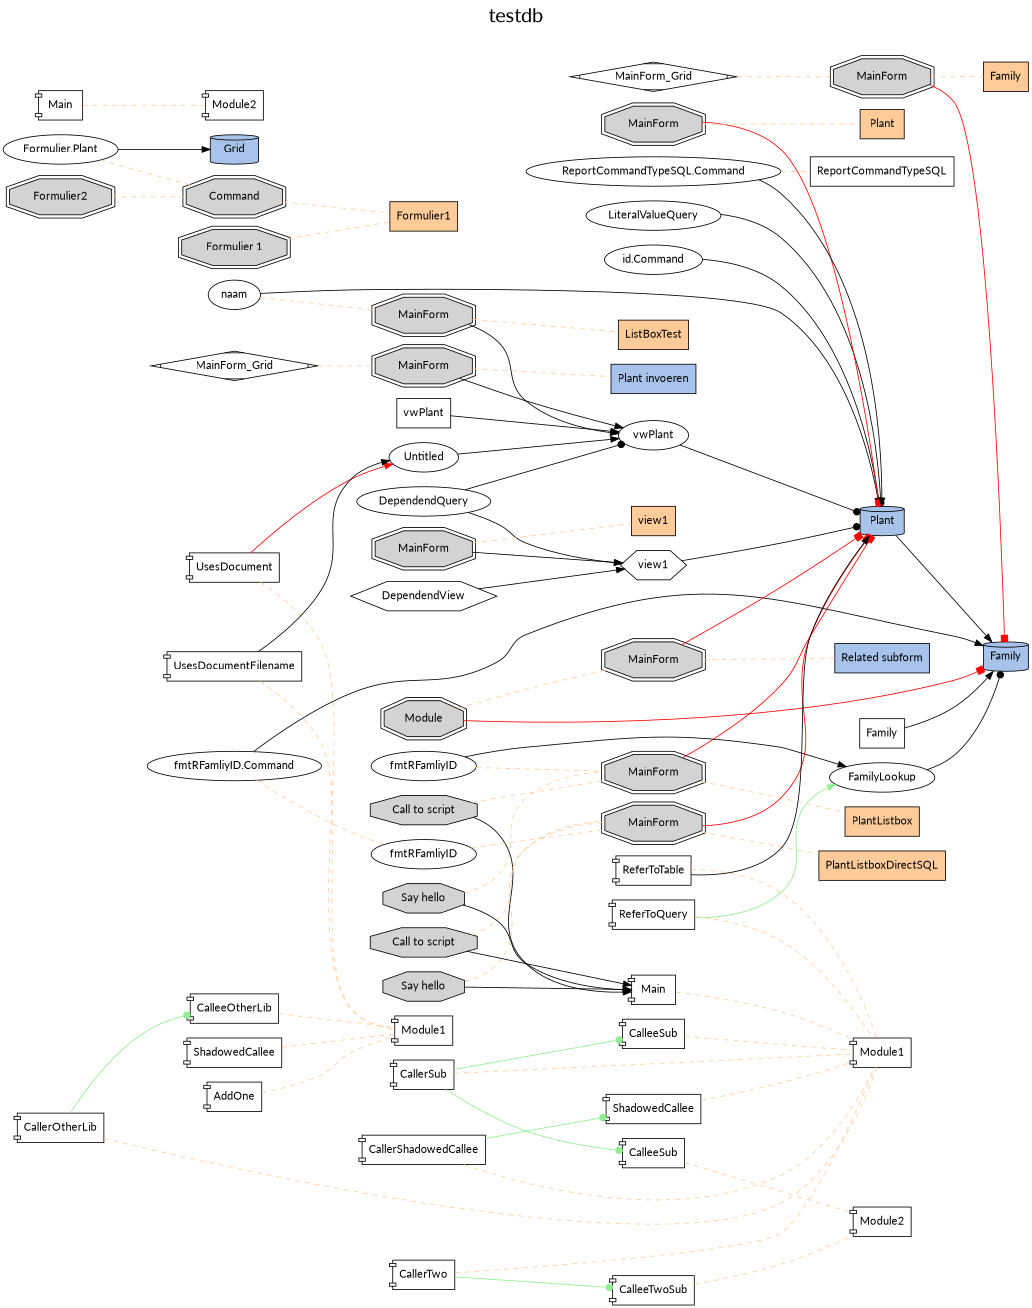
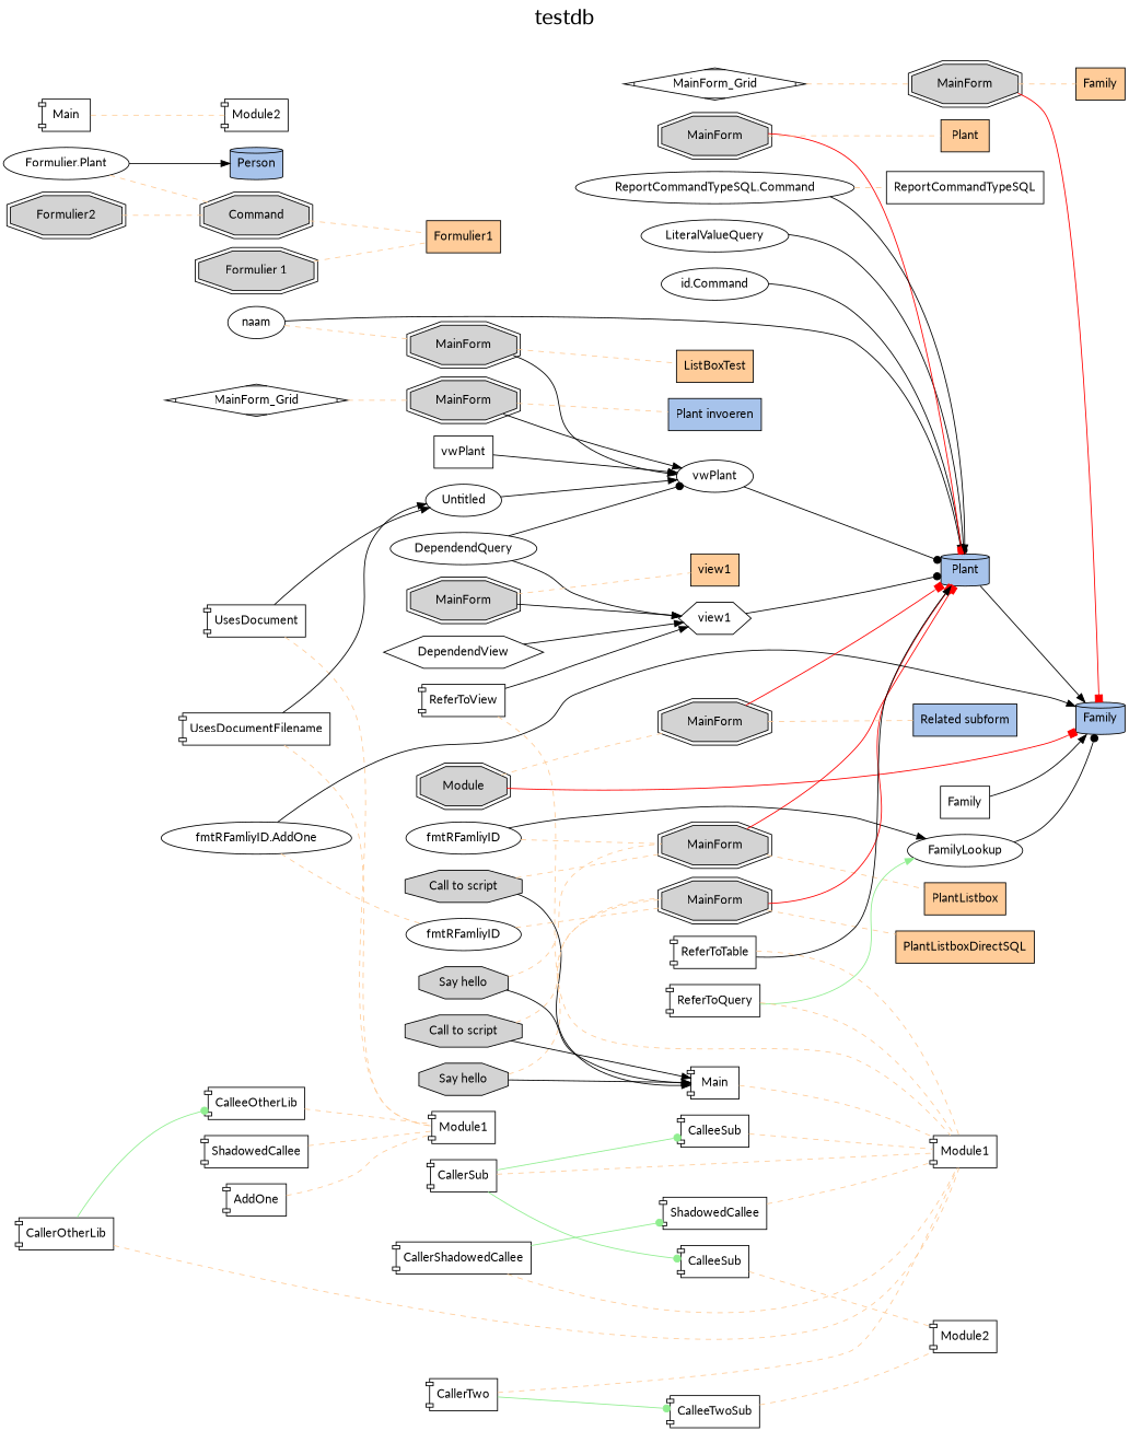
  digraph {
    fontname=Lato
    fontsize=24
    label=testdb
    labelloc=top
    rankdir=LR
    node [fontname=Lato shape=component]
    edge [fontname=Lato arrowhead=none color="#ffcc99" style=dashed]
    n1 [fillcolor="#a7c3eb" label=Family shape=cylinder style=filled]
-   n2 [fillcolor="#a7c3eb" label=Grid shape=cylinder style=filled]
+   n2 [fillcolor="#a7c3eb" label=Person shape=cylinder style=filled]
    n3 [fillcolor="#a7c3eb" label=Plant shape=cylinder style=filled]
    n4 [label=DependendView shape=hexagon]
    n5 [label=view1 shape=hexagon]
    n6 [label=DependendQuery shape=ellipse]
    n7 [label=vwPlant shape=ellipse]
    n8 [label=FamilyLookup shape=ellipse]
    n9 [label=LiteralValueQuery shape=ellipse]
    n10 [fillcolor="#ffcc99" label=Family shape=rect style=filled]
    n11 [fillcolor="#d3d3d3" label=MainForm shape=doubleoctagon style=filled]
    n12 [label=MainForm_Grid shape=Mdiamond]
    n13 [fillcolor="#ffcc99" label=Formulier1 shape=rect style=filled]
    n14 [fillcolor="#d3d3d3" label=Command shape=doubleoctagon style=filled]
    n15 [fillcolor="#d3d3d3" label=Formulier2 shape=doubleoctagon style=filled]
    n16 [label="Formulier.Plant" shape=ellipse]
    n17 [fillcolor="#d3d3d3" label="Formulier 1" shape=doubleoctagon style=filled]
    n18 [fillcolor="#ffcc99" label=ListBoxTest shape=rect style=filled]
    n19 [fillcolor="#d3d3d3" label=MainForm shape=doubleoctagon style=filled]
    n20 [label="id.Command" shape=ellipse]
    n21 [label=naam shape=""]
    n22 [fillcolor="#ffcc99" label=Plant shape=rect style=filled]
    n23 [fillcolor="#d3d3d3" label=MainForm shape=doubleoctagon style=filled]
    n24 [fillcolor="#a7c3eb" label="Plant invoeren" shape=rect style=filled]
    n25 [fillcolor="#d3d3d3" label=MainForm shape=doubleoctagon style=filled]
    n26 [label=MainForm_Grid shape=Mdiamond]
    n27 [fillcolor="#ffcc99" label=PlantListbox shape=rect style=filled]
    n28 [fillcolor="#d3d3d3" label=MainForm shape=doubleoctagon style=filled]
    n29 [label=fmtRFamliyID shape=""]
    n30 [fillcolor="#d3d3d3" label="Say hello" shape=octagon style=filled]
    n31 [label=Main]
    n32 [label=Module1]
    n33 [fillcolor="#d3d3d3" label="Call to script" shape=octagon style=filled]
    n34 [fillcolor="#ffcc99" label=PlantListboxDirectSQL shape=rect style=filled]
    n35 [fillcolor="#d3d3d3" label=MainForm shape=doubleoctagon style=filled]
    n36 [label=fmtRFamliyID shape=""]
-   n37 [label="fmtRFamliyID.Command" shape=ellipse]
+   n37 [label="fmtRFamliyID.AddOne" shape=ellipse]
    n38 [fillcolor="#d3d3d3" label="Say hello" shape=octagon style=filled]
    n39 [fillcolor="#d3d3d3" label="Call to script" shape=octagon style=filled]
    n40 [fillcolor="#a7c3eb" label="Related subform" shape=rect style=filled]
    n41 [fillcolor="#d3d3d3" label=MainForm shape=doubleoctagon style=filled]
    n42 [fillcolor="#d3d3d3" label=Module shape=doubleoctagon style=filled]
    n43 [fillcolor="#ffcc99" label=view1 shape=rect style=filled]
    n44 [fillcolor="#d3d3d3" label=MainForm shape=doubleoctagon style=filled]
    n45 [label=Family shape=rectangle]
    n46 [label=ReportCommandTypeSQL shape=rectangle]
    n47 [label="ReportCommandTypeSQL.Command" shape=ellipse]
    n48 [label=vwPlant shape=rectangle]
    n49 [label=Module1]
    n50 [label=UsesDocument]
    n51 [label=Untitled shape=""]
    n52 [label=UsesDocumentFilename]
    n53 [label=CalleeOtherLib]
    n54 [label=ShadowedCallee]
    n55 [label=AddOne]
    n56 [label=Module2]
    n57 [label=Main]
    n58 [label=CallerSub]
    n59 [label=CalleeSub]
    n60 [label=CalleeSub]
    n61 [label=Module2]
    n62 [label=CallerTwo]
    n63 [label=CalleeTwoSub]
    n64 [label=CallerOtherLib]
    n65 [label=CallerShadowedCallee]
    n66 [label=ShadowedCallee]
    n67 [label=ReferToTable]
+   n68 [label=ReferToView]
    n69 [label=ReferToQuery]
    n3 -> n1 [arrowhead="" color="" style=""]
    n4 -> n5 [arrowhead="" color="" style=""]
    n5 -> n3 [arrowhead=dot color="" style=""]
    n6 -> n5 [arrowhead="" color="" style=""]
    n6 -> n7 [arrowhead=dot color="" style=""]
    n7 -> n3 [arrowhead=dot color="" style=""]
    n8 -> n1 [arrowhead=dot color="" style=""]
    n9 -> n3 [arrowhead=dot color="" style=""]
    n11 -> n1 [arrowhead=box color=red style=""]
    n11 -> n10
    n12 -> n11
    n14 -> n13
    n15 -> n14
    n16 -> n2 [arrowhead="" color="" style=""]
    n16 -> n14
    n17 -> n13
    n19 -> n7 [arrowhead="" color="" style=""]
    n19 -> n18
    n20 -> n3 [arrowhead="" color="" style=""]
    n21 -> n3 [arrowhead="" color="" style=""]
    n21 -> n19
    n23 -> n3 [arrowhead=box color=red style=""]
    n23 -> n22
    n25 -> n7 [arrowhead="" color="" style=""]
    n25 -> n24
    n26 -> n25
    n28 -> n3 [arrowhead=box color=red style=""]
    n28 -> n27
    n29 -> n8 [arrowhead="" color="" style=""]
    n29 -> n28
    n30 -> n28
    n30 -> n31 [arrowhead="" color="" style=""]
    n31 -> n32
    n33 -> n28
    n33 -> n31 [arrowhead="" color="" style=""]
    n35 -> n3 [arrowhead=box color=red style=""]
    n35 -> n34
    n36 -> n35
    n37 -> n1 [arrowhead="" color="" style=""]
    n37 -> n36
    n38 -> n31 [arrowhead="" color="" style=""]
    n38 -> n35
    n39 -> n31 [arrowhead="" color="" style=""]
    n39 -> n35
    n41 -> n3 [arrowhead=box color=red style=""]
    n41 -> n40
    n42 -> n1 [arrowhead=box color=red style=""]
    n42 -> n41
    n44 -> n5 [arrowhead="" color="" style=""]
    n44 -> n43
    n45 -> n1 [arrowhead="" color="" style=""]
    n47 -> n3 [arrowhead="" color="" style=""]
    n47 -> n46
    n48 -> n7 [arrowhead="" color="" style=""]
    n50 -> n49
-   n50 -> n51 [color=red arrowhead="" style=""]
+   n50 -> n51 [arrowhead="" color="" style=""]
    n51 -> n7 [arrowhead="" color="" style=""]
    n52 -> n49
    n52 -> n51 [arrowhead="" color="" style=""]
    n53 -> n49
    n54 -> n49
    n55 -> n49
    n57 -> n56
    n58 -> n32
    n58 -> n59 [arrowhead=dot color="#90EE90" style=""]
    n58 -> n60 [arrowhead=dot color="#90EE90" style=""]
    n59 -> n32
    n60 -> n61
    n62 -> n32
    n62 -> n63 [arrowhead=dot color="#90EE90" style=""]
    n63 -> n61
    n64 -> n32
    n64 -> n53 [arrowhead=dot color="#90EE90" style=""]
    n65 -> n32
    n65 -> n66 [arrowhead=dot color="#90EE90" style=""]
    n66 -> n32
    n67 -> n3 [arrowhead="" color="" style=""]
    n67 -> n32
+   n68 -> n5 [arrowhead="" color="" style=""]
+   n68 -> n32
    n69 -> n8 [color="#90EE90" arrowhead="" style=""]
    n69 -> n32
  }
